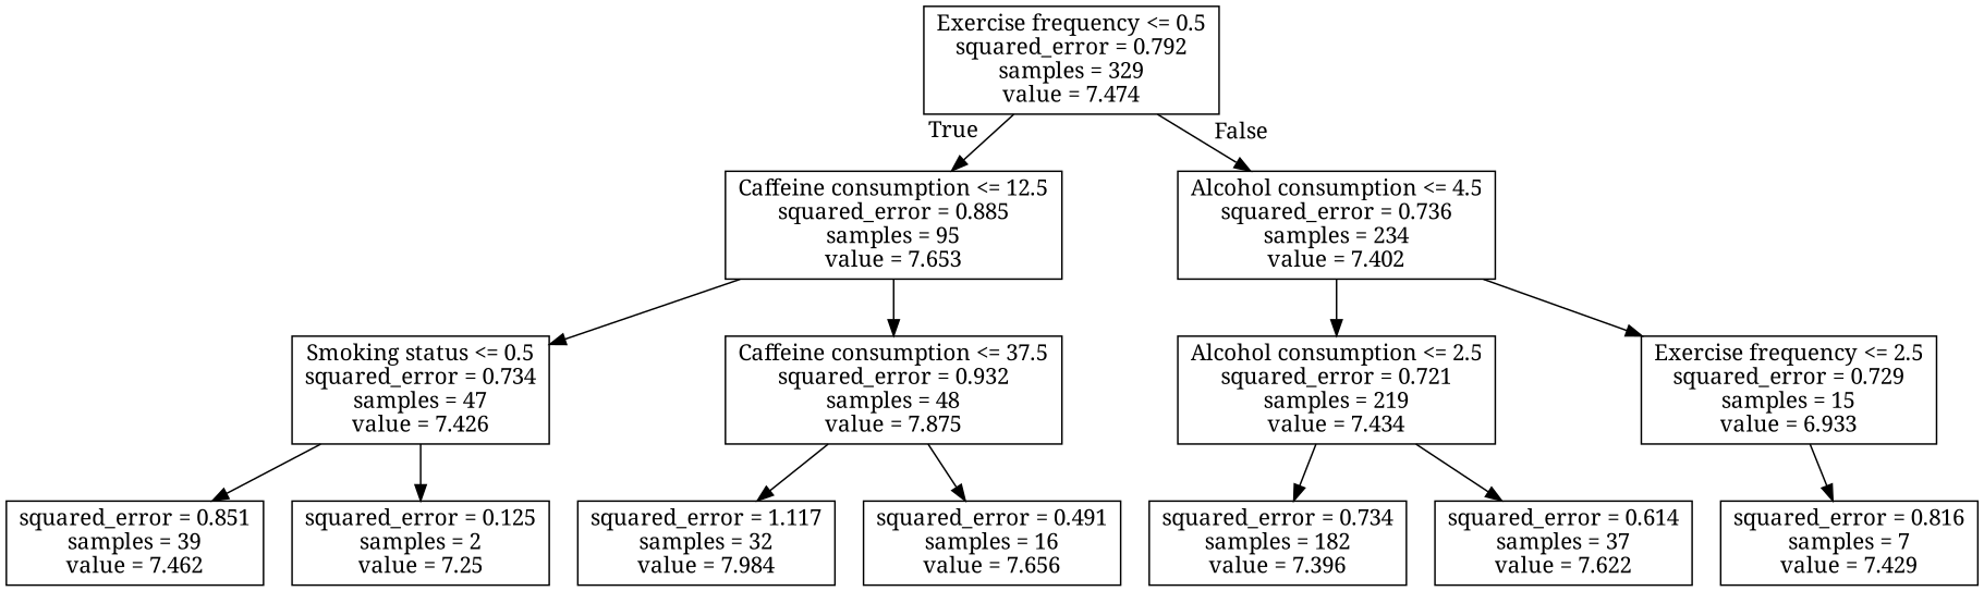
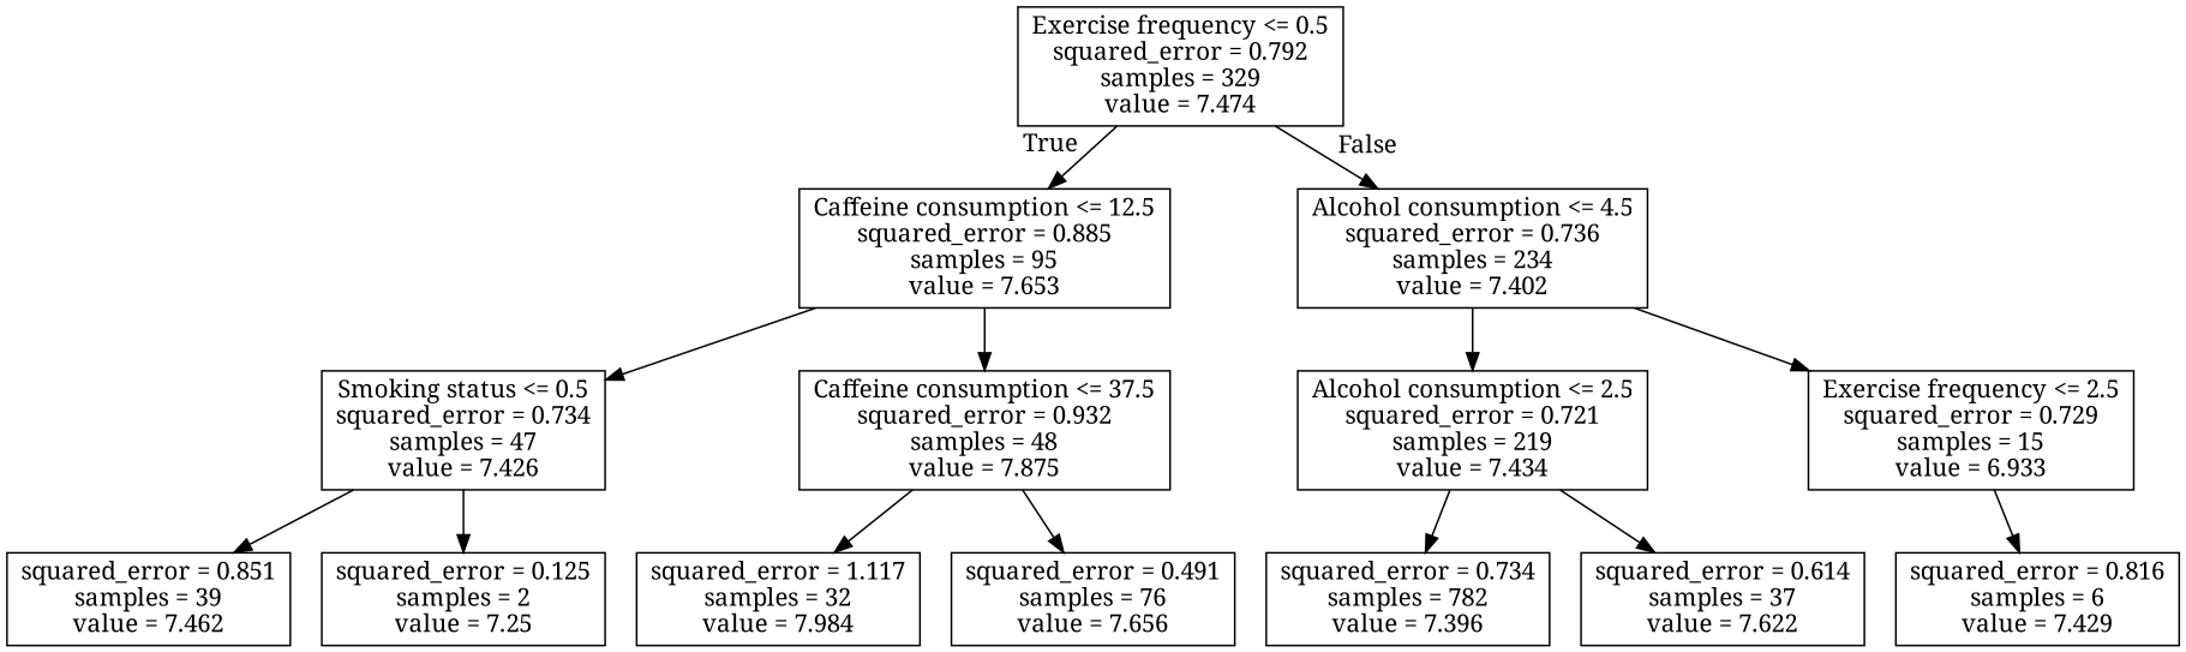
  digraph {
    fontname="Noto Serif"
    node [fontname="Noto Serif" shape=box]
    edge [fontname="Noto Serif"]
    n1 [label="Exercise frequency <= 0.5\nsquared_error = 0.792\nsamples = 329\nvalue = 7.474"]
    n2 [label="Caffeine consumption <= 12.5\nsquared_error = 0.885\nsamples = 95\nvalue = 7.653"]
    n3 [label="Alcohol consumption <= 4.5\nsquared_error = 0.736\nsamples = 234\nvalue = 7.402"]
    n4 [label="Smoking status <= 0.5\nsquared_error = 0.734\nsamples = 47\nvalue = 7.426"]
    n5 [label="Caffeine consumption <= 37.5\nsquared_error = 0.932\nsamples = 48\nvalue = 7.875"]
    n6 [label="Alcohol consumption <= 2.5\nsquared_error = 0.721\nsamples = 219\nvalue = 7.434"]
    n7 [label="Exercise frequency <= 2.5\nsquared_error = 0.729\nsamples = 15\nvalue = 6.933"]
    n8 [label="squared_error = 0.851\nsamples = 39\nvalue = 7.462"]
    n9 [label="squared_error = 0.125\nsamples = 2\nvalue = 7.25"]
    n10 [label="squared_error = 1.117\nsamples = 32\nvalue = 7.984"]
-   n11 [label="squared_error = 0.491\nsamples = 16\nvalue = 7.656"]
-   n12 [label="squared_error = 0.734\nsamples = 182\nvalue = 7.396"]
+   n11 [label="squared_error = 0.491\nsamples = 76\nvalue = 7.656"]
+   n12 [label="squared_error = 0.734\nsamples = 782\nvalue = 7.396"]
    n13 [label="squared_error = 0.614\nsamples = 37\nvalue = 7.622"]
-   n14 [label="squared_error = 0.816\nsamples = 7\nvalue = 7.429"]
+   n14 [label="squared_error = 0.816\nsamples = 6\nvalue = 7.429"]
    n1 -> n2 [headlabel=True labelangle=45 labeldistance=2.5]
    n1 -> n3 [headlabel=False labelangle=-45 labeldistance=2.5]
    n2 -> n4
    n2 -> n5
    n3 -> n6
    n3 -> n7
    n4 -> n8
    n4 -> n9
    n5 -> n10
    n5 -> n11
    n6 -> n12
    n6 -> n13
    n7 -> n14
  }
